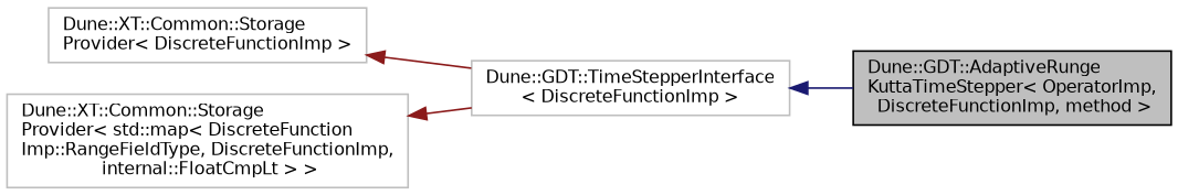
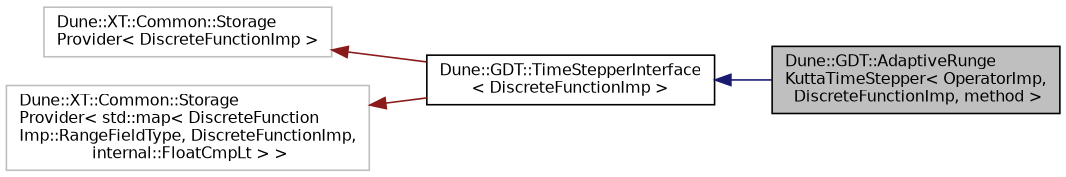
  digraph {
    rankdir=LR
    node [color=black fillcolor=white fontname=Helvetica fontsize=10 shape=record style=filled]
    edge [color=firebrick4 dir=back fontname=Helvetica fontsize=10 labelfontname=Helvetica labelfontsize=10 style=solid]
    n1 [fillcolor=grey75 fontcolor=black height=0.2 label="Dune::GDT::AdaptiveRunge\lKuttaTimeStepper\< OperatorImp,\l DiscreteFunctionImp, method \>" width=0.4]
-   n2 [color=grey75 height=0.2 label="Dune::GDT::TimeStepperInterface\l\< DiscreteFunctionImp \>" width=0.4]
+   n2 [height=0.2 label="Dune::GDT::TimeStepperInterface\l\< DiscreteFunctionImp \>" width=0.4]
    n3 [color=grey75 height=0.2 label="Dune::XT::Common::Storage\lProvider\< DiscreteFunctionImp \>" width=0.4]
    n4 [color=grey75 height=0.2 label="Dune::XT::Common::Storage\lProvider\< std::map\< DiscreteFunction\lImp::RangeFieldType, DiscreteFunctionImp,\l internal::FloatCmpLt \> \>" width=0.4]
    n2 -> n1 [color=midnightblue]
    n3 -> n2
    n4 -> n2
  }
